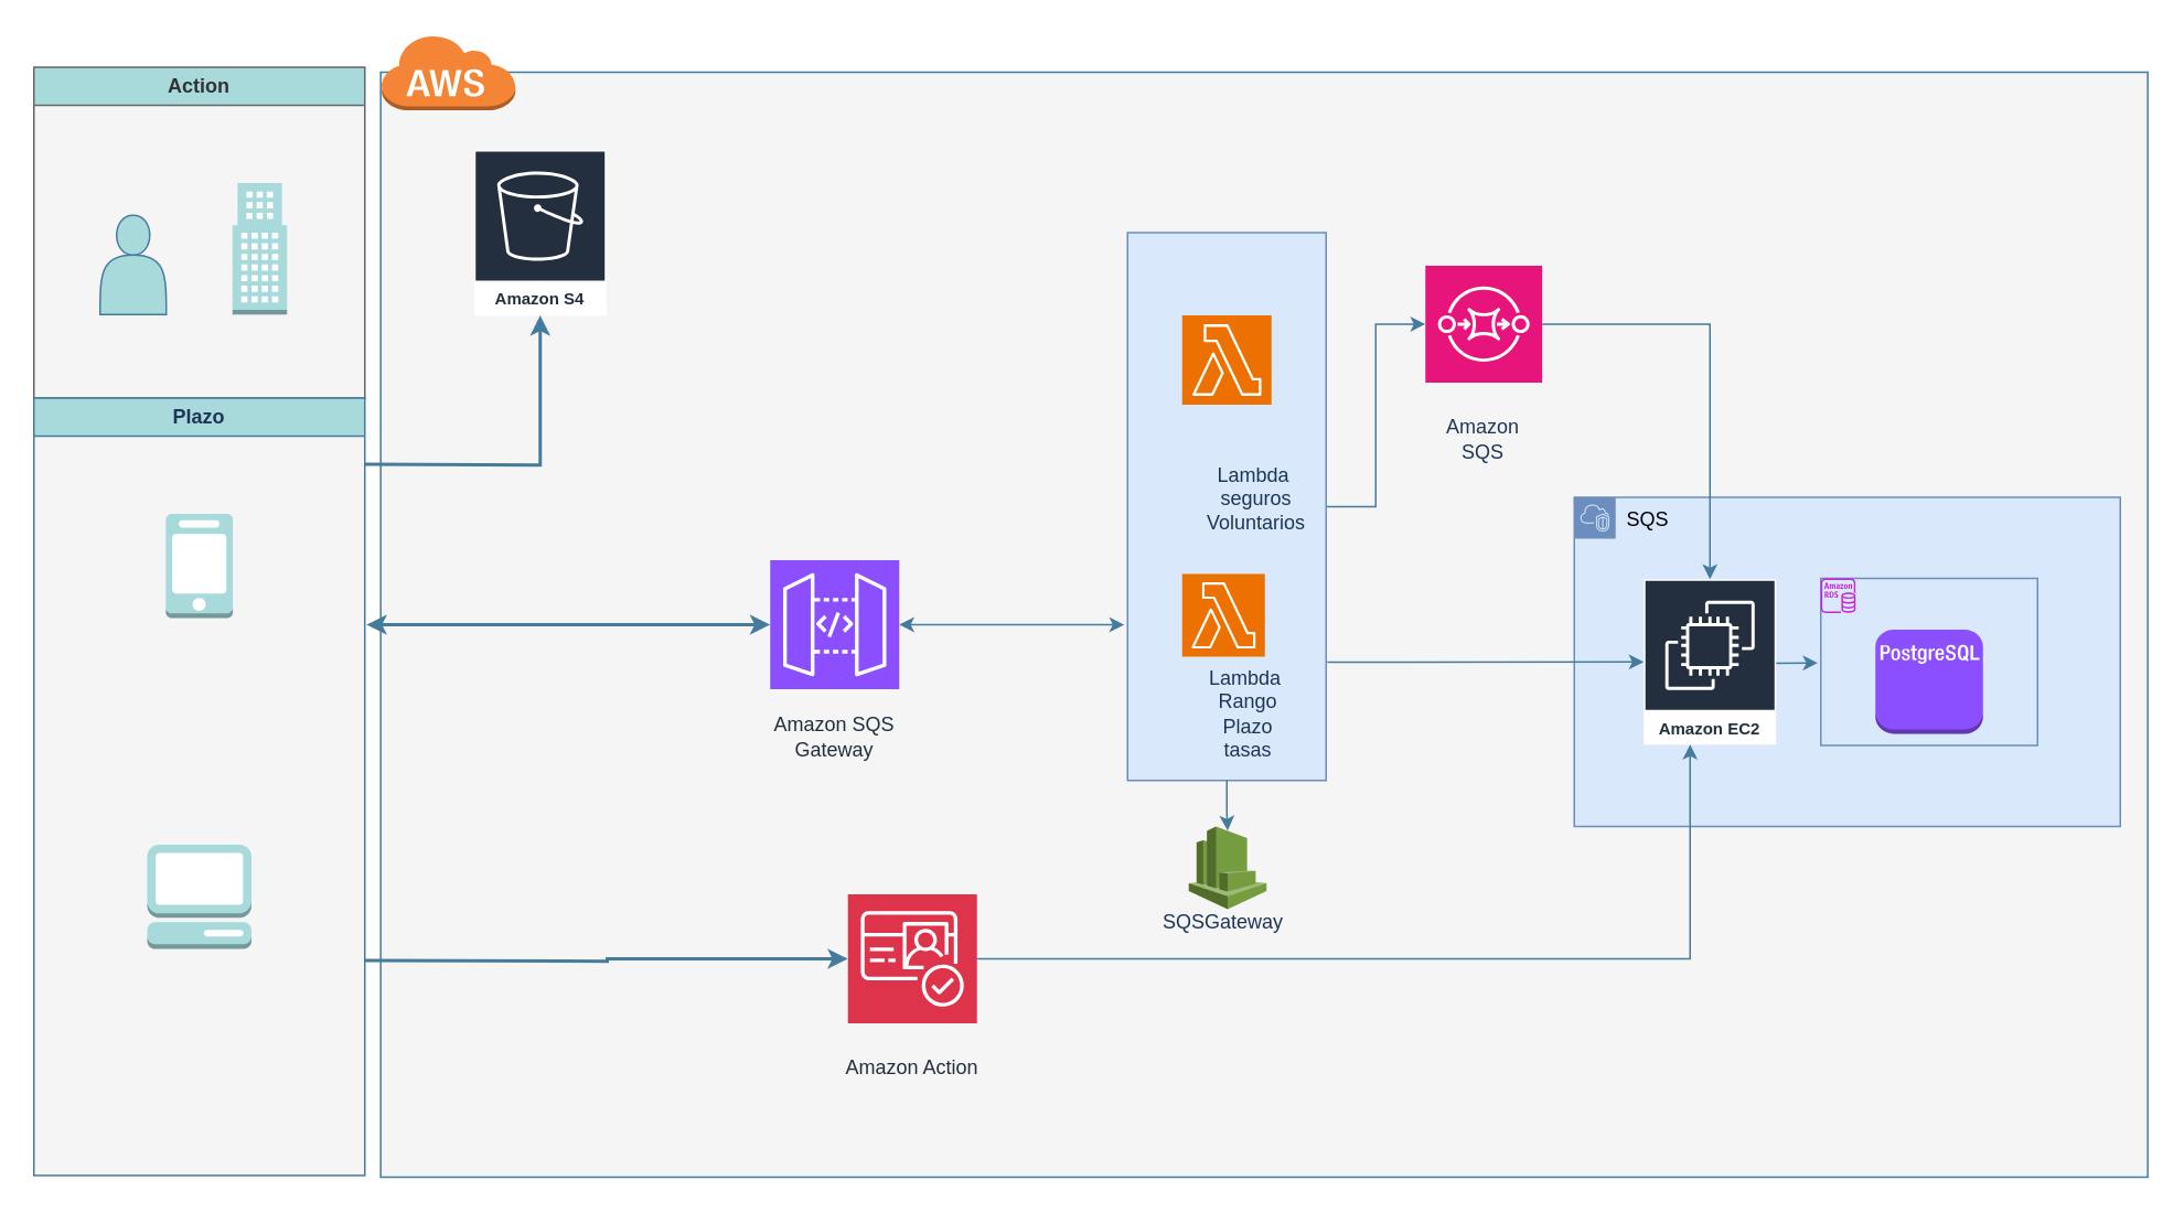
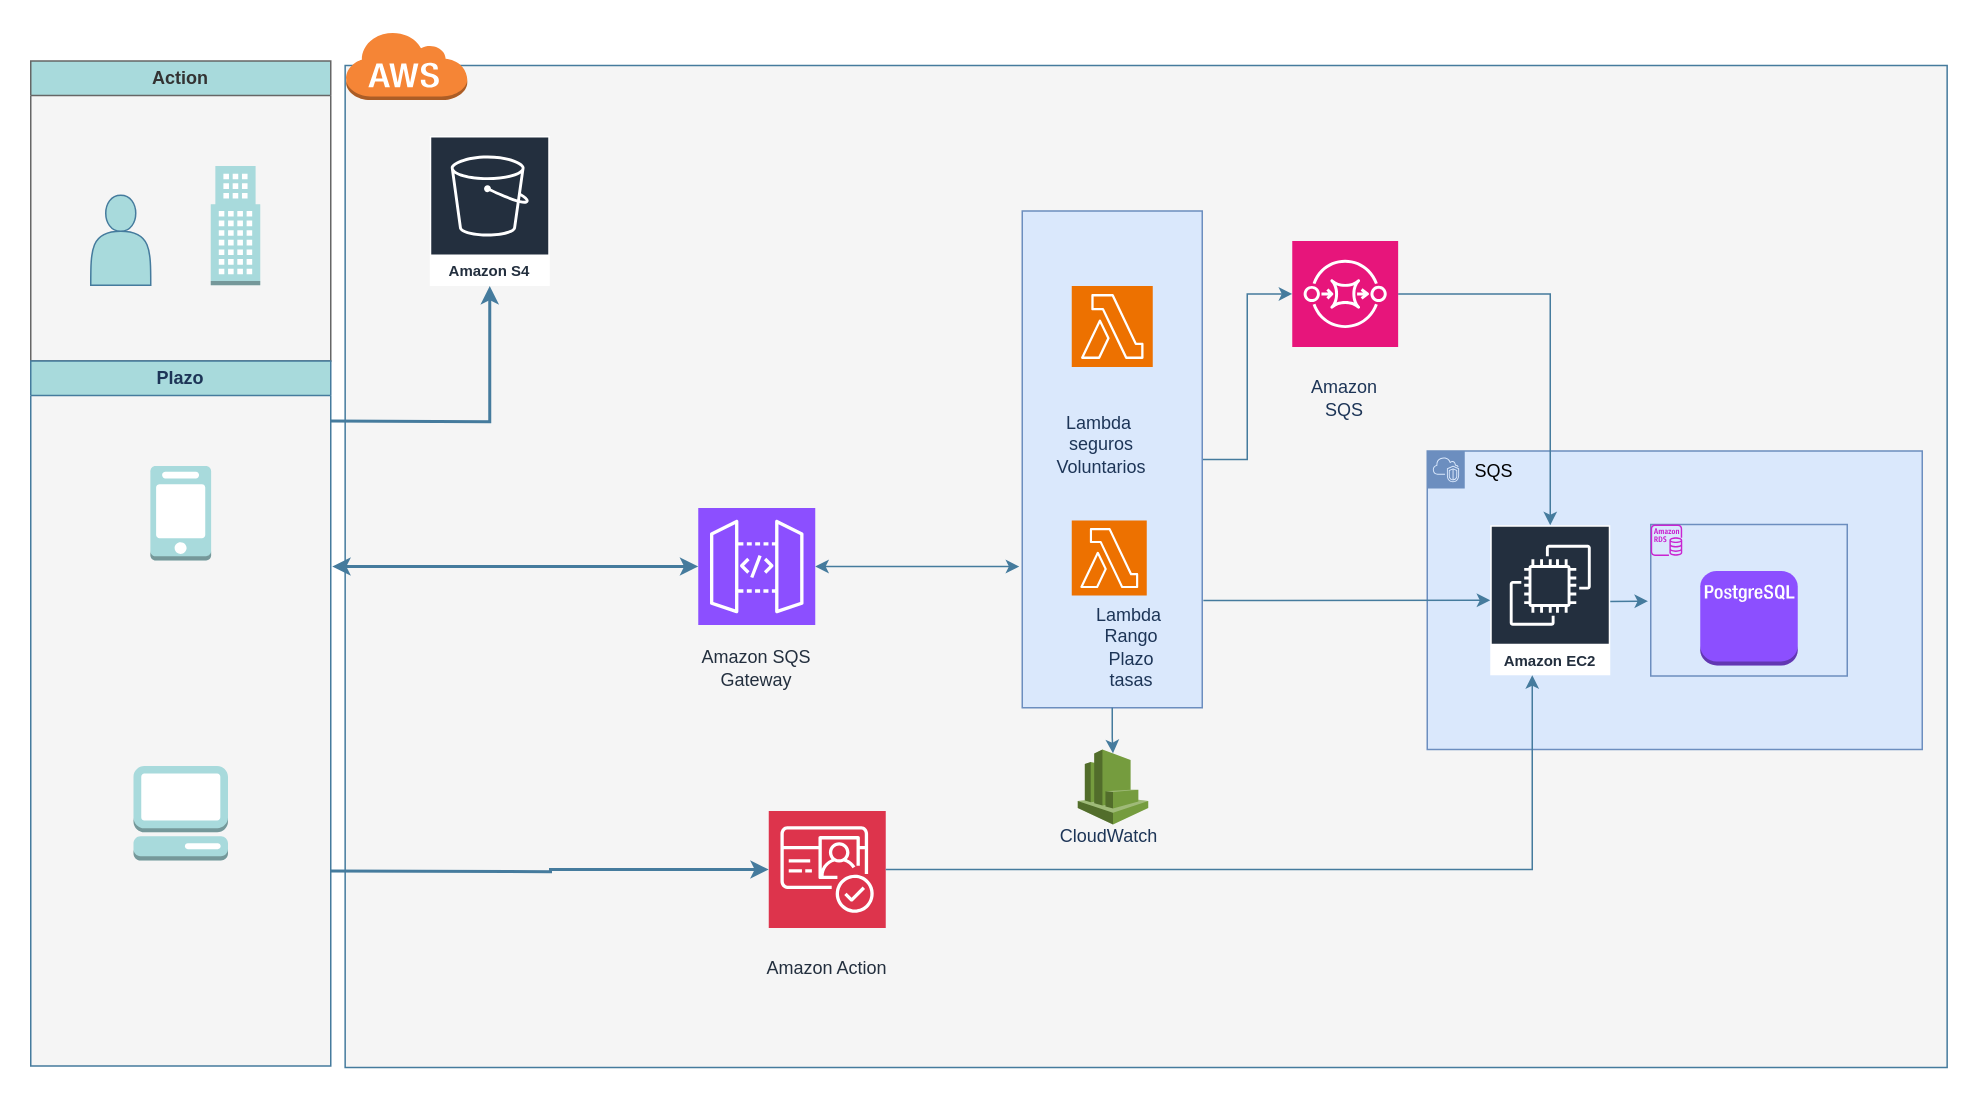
  <mxCell id="0" />
  <mxCell id="1" parent="0" />
  <mxCell id="2" value="" style="rounded=0;arcSize=10;dashed=0;fillColor=#f5f5f5;strokeWidth=1;strokeColor=#457B9D;fontColor=#333333;" vertex="1" parent="1"><mxGeometry x="229.6" y="43" width="1068" height="668" as="geometry" /></mxCell>
  <mxCell id="3" value="Action" style="swimlane;whiteSpace=wrap;html=1;fillColor=#A8DADC;fontColor=#333333;strokeColor=#666666;fillStyle=solid;labelBackgroundColor=none;rounded=0;swimlaneFillColor=#F5F5F5;swimlaneLine=1;" vertex="1" parent="1"><mxGeometry x="20" y="40" width="200" height="200" as="geometry" /></mxCell>
  <mxCell id="4" value="" style="shape=actor;whiteSpace=wrap;html=1;fillColor=#A8DADC;strokeColor=#457B9D;labelBackgroundColor=none;fontColor=#1D3557;rounded=1;" vertex="1" parent="3"><mxGeometry x="40" y="89.5" width="40" height="60" as="geometry" /></mxCell>
  <mxCell id="5" value="" style="outlineConnect=0;dashed=0;verticalLabelPosition=bottom;verticalAlign=top;align=center;html=1;shape=mxgraph.aws3.office_building;fillColor=#A8DADC;strokeColor=#457B9D;labelBackgroundColor=none;fontColor=#1D3557;rounded=1;" vertex="1" parent="3"><mxGeometry x="120" y="70" width="33" height="79.5" as="geometry" /></mxCell>
  <mxCell id="6" style="edgeStyle=orthogonalEdgeStyle;rounded=0;orthogonalLoop=1;jettySize=auto;html=1;strokeColor=#457B9D;fontColor=#1D3557;fillColor=#A8DADC;strokeWidth=2;" edge="1" parent="1" target="17"><mxGeometry relative="1" as="geometry"><mxPoint x="220" y="280" as="sourcePoint" /><mxPoint x="350.333" y="217.6" as="targetPoint" /></mxGeometry></mxCell>
  <mxCell id="7" value="Plazo" style="swimlane;whiteSpace=wrap;html=1;labelBackgroundColor=none;fillColor=#A8DADC;strokeColor=#457B9D;fontColor=#1D3557;rounded=0;swimlaneFillColor=#F5F5F5;" vertex="1" parent="1"><mxGeometry x="20" y="240" width="200" height="470" as="geometry" /></mxCell>
  <mxCell id="8" value="" style="outlineConnect=0;dashed=0;verticalLabelPosition=bottom;verticalAlign=top;align=center;html=1;shape=mxgraph.aws3.mobile_client;fillColor=#A8DADC;labelBackgroundColor=none;strokeColor=#457B9D;fontColor=#1D3557;rounded=1;" vertex="1" parent="7"><mxGeometry x="79.75" y="70" width="40.5" height="63" as="geometry" /></mxCell>
  <mxCell id="9" value="" style="outlineConnect=0;dashed=0;verticalLabelPosition=bottom;verticalAlign=top;align=center;html=1;shape=mxgraph.aws3.management_console;fillColor=#A8DADC;labelBackgroundColor=none;strokeColor=#457B9D;fontColor=#1D3557;rounded=1;" vertex="1" parent="7"><mxGeometry x="68.5" y="270" width="63" height="63" as="geometry" /></mxCell>
  <mxCell id="10" value="" style="sketch=0;points=[[0,0,0],[0.25,0,0],[0.5,0,0],[0.75,0,0],[1,0,0],[0,1,0],[0.25,1,0],[0.5,1,0],[0.75,1,0],[1,1,0],[0,0.25,0],[0,0.5,0],[0,0.75,0],[1,0.25,0],[1,0.5,0],[1,0.75,0]];outlineConnect=0;fontColor=#232F3E;fillColor=#DD344C;strokeColor=#ffffff;dashed=0;verticalLabelPosition=bottom;verticalAlign=top;align=center;html=1;fontSize=12;fontStyle=0;aspect=fixed;shape=mxgraph.aws4.resourceIcon;resIcon=mxgraph.aws4.cognito;" vertex="1" parent="1"><mxGeometry x="512" y="540" width="78" height="78" as="geometry" /></mxCell>
  <mxCell id="11" style="edgeStyle=orthogonalEdgeStyle;rounded=0;orthogonalLoop=1;jettySize=auto;html=1;strokeColor=#457B9D;fontColor=#1D3557;fillColor=#A8DADC;strokeWidth=1;" edge="1" parent="1" source="12" target="28"><mxGeometry relative="1" as="geometry" /></mxCell>
  <mxCell id="12" value="" style="verticalLabelPosition=bottom;verticalAlign=top;html=1;shape=mxgraph.basic.rect;fillColor2=none;strokeWidth=1;size=20;indent=5;strokeColor=#6c8ebf;fillColor=#dae8fc;" vertex="1" parent="1"><mxGeometry x="681" y="140" width="120" height="331.2" as="geometry" /></mxCell>
  <mxCell id="13" value="" style="sketch=0;points=[[0,0,0],[0.25,0,0],[0.5,0,0],[0.75,0,0],[1,0,0],[0,1,0],[0.25,1,0],[0.5,1,0],[0.75,1,0],[1,1,0],[0,0.25,0],[0,0.5,0],[0,0.75,0],[1,0.25,0],[1,0.5,0],[1,0.75,0]];outlineConnect=0;fontColor=#232F3E;fillColor=#ED7100;strokeColor=#ffffff;dashed=0;verticalLabelPosition=bottom;verticalAlign=top;align=center;html=1;fontSize=12;fontStyle=0;aspect=fixed;shape=mxgraph.aws4.resourceIcon;resIcon=mxgraph.aws4.lambda;" vertex="1" parent="1"><mxGeometry x="714" y="346.4" width="50" height="50" as="geometry" /></mxCell>
  <mxCell id="14" value="" style="sketch=0;points=[[0,0,0],[0.25,0,0],[0.5,0,0],[0.75,0,0],[1,0,0],[0,1,0],[0.25,1,0],[0.5,1,0],[0.75,1,0],[1,1,0],[0,0.25,0],[0,0.5,0],[0,0.75,0],[1,0.25,0],[1,0.5,0],[1,0.75,0]];outlineConnect=0;fontColor=#232F3E;fillColor=#ED7100;strokeColor=#ffffff;dashed=0;verticalLabelPosition=bottom;verticalAlign=top;align=center;html=1;fontSize=12;fontStyle=0;aspect=fixed;shape=mxgraph.aws4.resourceIcon;resIcon=mxgraph.aws4.lambda;" vertex="1" parent="1"><mxGeometry x="714" y="190" width="54" height="54" as="geometry" /></mxCell>
  <mxCell id="15" value="" style="sketch=0;points=[[0,0,0],[0.25,0,0],[0.5,0,0],[0.75,0,0],[1,0,0],[0,1,0],[0.25,1,0],[0.5,1,0],[0.75,1,0],[1,1,0],[0,0.25,0],[0,0.5,0],[0,0.75,0],[1,0.25,0],[1,0.5,0],[1,0.75,0]];outlineConnect=0;fontColor=#232F3E;fillColor=#8C4FFF;strokeColor=#ffffff;dashed=0;verticalLabelPosition=bottom;verticalAlign=top;align=center;html=1;fontSize=12;fontStyle=0;aspect=fixed;shape=mxgraph.aws4.resourceIcon;resIcon=mxgraph.aws4.api_gateway;" vertex="1" parent="1"><mxGeometry x="465" y="338" width="78" height="78" as="geometry" /></mxCell>
  <mxCell id="16" style="edgeStyle=orthogonalEdgeStyle;rounded=0;orthogonalLoop=1;jettySize=auto;html=1;entryX=0;entryY=0.5;entryDx=0;entryDy=0;entryPerimeter=0;strokeColor=#457B9D;fontColor=#1D3557;fillColor=#A8DADC;spacing=3;strokeWidth=2;" edge="1" parent="1" target="10"><mxGeometry relative="1" as="geometry"><mxPoint x="220" y="580" as="sourcePoint" /></mxGeometry></mxCell>
  <mxCell id="17" value="Amazon S4" style="sketch=0;outlineConnect=0;fontColor=#232F3E;gradientColor=none;strokeColor=#ffffff;fillColor=#232F3E;dashed=0;verticalLabelPosition=middle;verticalAlign=bottom;align=center;html=1;whiteSpace=wrap;fontSize=10;fontStyle=1;spacing=3;shape=mxgraph.aws4.productIcon;prIcon=mxgraph.aws4.s3;" vertex="1" parent="1"><mxGeometry x="286" y="90" width="80" height="100" as="geometry" /></mxCell>
  <mxCell id="18" value="&lt;span style=&quot;color: rgb(35, 47, 62); text-wrap: nowrap;&quot;&gt;Amazon Action&lt;/span&gt;" style="text;html=1;align=center;verticalAlign=middle;whiteSpace=wrap;rounded=0;fontColor=#1D3557;" vertex="1" parent="1"><mxGeometry x="521" y="630" width="60" height="30" as="geometry" /></mxCell>
  <mxCell id="19" value="&lt;span style=&quot;color: rgb(35, 47, 62); text-wrap: nowrap;&quot;&gt;Amazon SQS&lt;/span&gt;&lt;br style=&quot;color: rgb(35, 47, 62); text-wrap: nowrap;&quot;&gt;&lt;span style=&quot;color: rgb(35, 47, 62); text-wrap: nowrap;&quot;&gt;Gateway&lt;/span&gt;" style="text;html=1;align=center;verticalAlign=middle;whiteSpace=wrap;rounded=0;fontColor=#1D3557;" vertex="1" parent="1"><mxGeometry x="474" y="430" width="60" height="30" as="geometry" /></mxCell>
- <mxCell id="20" value="Lambda&amp;nbsp;&lt;div&gt;seguros Voluntarios&lt;/div&gt;" style="text;html=1;align=center;verticalAlign=middle;whiteSpace=wrap;rounded=0;fontColor=#1D3557;" vertex="1" parent="1"><mxGeometry x="729" y="285.6" width="60" height="30" as="geometry" /></mxCell>
+ <mxCell id="20" value="Lambda&amp;nbsp;&lt;div&gt;seguros Voluntarios&lt;/div&gt;" style="text;html=1;align=center;verticalAlign=middle;whiteSpace=wrap;rounded=0;fontColor=#1D3557;" vertex="1" parent="1"><mxGeometry x="704" y="280.6" width="60" height="30" as="geometry" /></mxCell>
  <mxCell id="21" value="Lambda&amp;nbsp;&lt;div&gt;Rango Plazo tasas&lt;/div&gt;" style="text;html=1;align=center;verticalAlign=middle;whiteSpace=wrap;rounded=0;fontColor=#1D3557;" vertex="1" parent="1"><mxGeometry x="724" y="416" width="60" height="30" as="geometry" /></mxCell>
  <mxCell id="22" value="SQS" style="points=[[0,0],[0.25,0],[0.5,0],[0.75,0],[1,0],[1,0.25],[1,0.5],[1,0.75],[1,1],[0.75,1],[0.5,1],[0.25,1],[0,1],[0,0.75],[0,0.5],[0,0.25]];outlineConnect=0;html=1;whiteSpace=wrap;fontSize=12;fontStyle=0;container=1;pointerEvents=0;collapsible=0;recursiveResize=0;shape=mxgraph.aws4.group;grIcon=mxgraph.aws4.group_vpc2;strokeColor=#6c8ebf;fillColor=#dae8fc;verticalAlign=top;align=left;spacingLeft=30;dashed=0;" vertex="1" parent="1"><mxGeometry x="951" y="300" width="330" height="199" as="geometry" /></mxCell>
  <mxCell id="23" value="" style="rounded=0;whiteSpace=wrap;html=1;strokeColor=#6c8ebf;fillColor=#dae8fc;" vertex="1" parent="22"><mxGeometry x="149" y="49" width="131" height="101" as="geometry" /></mxCell>
  <mxCell id="24" value="" style="outlineConnect=0;dashed=0;verticalLabelPosition=bottom;verticalAlign=top;align=center;html=1;shape=mxgraph.aws3.postgre_sql_instance;fillColor=#8C4FFF;gradientColor=none;strokeColor=#457B9D;fontColor=#1D3557;" vertex="1" parent="22"><mxGeometry x="182" y="80" width="65" height="63" as="geometry" /></mxCell>
  <mxCell id="25" value="" style="sketch=0;outlineConnect=0;fontColor=#232F3E;gradientColor=none;fillColor=#C925D1;strokeColor=none;dashed=0;verticalLabelPosition=bottom;verticalAlign=top;align=center;html=1;fontSize=12;fontStyle=0;aspect=fixed;pointerEvents=1;shape=mxgraph.aws4.rds_instance;" vertex="1" parent="22"><mxGeometry x="149" y="49" width="21" height="21" as="geometry" /></mxCell>
  <mxCell id="26" value="" style="endArrow=classic;html=1;rounded=0;strokeColor=#457B9D;fontColor=#1D3557;fillColor=#A8DADC;entryX=-0.014;entryY=0.506;entryDx=0;entryDy=0;entryPerimeter=0;" edge="1" parent="22" target="23"><mxGeometry width="50" height="50" relative="1" as="geometry"><mxPoint x="101" y="100.482" as="sourcePoint" /><mxPoint x="150.254" y="98.514" as="targetPoint" /></mxGeometry></mxCell>
  <mxCell id="27" style="edgeStyle=orthogonalEdgeStyle;rounded=0;orthogonalLoop=1;jettySize=auto;html=1;exitX=1;exitY=0.5;exitDx=0;exitDy=0;exitPerimeter=0;strokeColor=#457B9D;fontColor=#1D3557;fillColor=#A8DADC;" edge="1" parent="1" source="28" target="33"><mxGeometry relative="1" as="geometry" /></mxCell>
  <mxCell id="28" value="" style="sketch=0;points=[[0,0,0],[0.25,0,0],[0.5,0,0],[0.75,0,0],[1,0,0],[0,1,0],[0.25,1,0],[0.5,1,0],[0.75,1,0],[1,1,0],[0,0.25,0],[0,0.5,0],[0,0.75,0],[1,0.25,0],[1,0.5,0],[1,0.75,0]];outlineConnect=0;fontColor=#232F3E;fillColor=#E7157B;strokeColor=#ffffff;dashed=0;verticalLabelPosition=bottom;verticalAlign=top;align=center;html=1;fontSize=12;fontStyle=0;aspect=fixed;shape=mxgraph.aws4.resourceIcon;resIcon=mxgraph.aws4.sqs;" vertex="1" parent="1"><mxGeometry x="861" y="160" width="70.6" height="70.6" as="geometry" /></mxCell>
  <mxCell id="29" value="Amazon SQS" style="text;html=1;align=center;verticalAlign=middle;whiteSpace=wrap;rounded=0;fontColor=#1D3557;" vertex="1" parent="1"><mxGeometry x="866.3" y="250" width="60" height="30" as="geometry" /></mxCell>
  <mxCell id="30" value="" style="endArrow=classic;startArrow=classic;html=1;rounded=0;strokeColor=#457B9D;fontColor=#1D3557;fillColor=#A8DADC;strokeWidth=1;" edge="1" parent="1" source="15"><mxGeometry width="50" height="50" relative="1" as="geometry"><mxPoint x="474" y="430" as="sourcePoint" /><mxPoint x="679" y="377" as="targetPoint" /></mxGeometry></mxCell>
  <mxCell id="31" value="" style="endArrow=classic;startArrow=classic;html=1;rounded=0;strokeColor=#457B9D;fontColor=#1D3557;fillColor=#A8DADC;entryX=0;entryY=0.5;entryDx=0;entryDy=0;entryPerimeter=0;strokeWidth=2;" edge="1" parent="1" target="15"><mxGeometry width="50" height="50" relative="1" as="geometry"><mxPoint x="221" y="377" as="sourcePoint" /><mxPoint x="449" y="320.855" as="targetPoint" /></mxGeometry></mxCell>
  <mxCell id="32" value="" style="dashed=0;html=1;shape=mxgraph.aws3.cloud;fillColor=#F58536;gradientColor=none;dashed=0;strokeColor=#457B9D;fontColor=#1D3557;" vertex="1" parent="1"><mxGeometry x="229.6" y="20" width="81.4" height="46" as="geometry" /></mxCell>
  <mxCell id="33" value="Amazon EC2" style="sketch=0;outlineConnect=0;fontColor=#232F3E;gradientColor=none;strokeColor=#ffffff;fillColor=#232F3E;dashed=0;verticalLabelPosition=middle;verticalAlign=bottom;align=center;html=1;whiteSpace=wrap;fontSize=10;fontStyle=1;spacing=3;shape=mxgraph.aws4.productIcon;prIcon=mxgraph.aws4.ec2;" vertex="1" parent="1"><mxGeometry x="993" y="349.5" width="80" height="100" as="geometry" /></mxCell>
  <mxCell id="34" value="" style="endArrow=classic;html=1;rounded=0;strokeColor=#457B9D;fontColor=#1D3557;fillColor=#A8DADC;exitX=1.006;exitY=0.784;exitDx=0;exitDy=0;exitPerimeter=0;" edge="1" parent="1" source="12" target="33"><mxGeometry width="50" height="50" relative="1" as="geometry"><mxPoint x="931" y="320" as="sourcePoint" /><mxPoint x="981" y="270" as="targetPoint" /></mxGeometry></mxCell>
  <mxCell id="35" style="edgeStyle=orthogonalEdgeStyle;rounded=0;orthogonalLoop=1;jettySize=auto;html=1;exitX=1;exitY=0.5;exitDx=0;exitDy=0;exitPerimeter=0;strokeColor=#457B9D;fontColor=#1D3557;fillColor=#A8DADC;" edge="1" parent="1" source="10" target="33"><mxGeometry relative="1" as="geometry"><Array as="points"><mxPoint x="1021" y="579" /></Array></mxGeometry></mxCell>
  <mxCell id="36" value="" style="outlineConnect=0;dashed=0;verticalLabelPosition=bottom;verticalAlign=top;align=center;html=1;shape=mxgraph.aws3.cloudwatch;fillColor=#759C3E;gradientColor=none;strokeColor=#457B9D;fontColor=#1D3557;" vertex="1" parent="1"><mxGeometry x="718" y="499" width="47" height="50" as="geometry" /></mxCell>
  <mxCell id="37" style="edgeStyle=orthogonalEdgeStyle;rounded=0;orthogonalLoop=1;jettySize=auto;html=1;entryX=0.5;entryY=0.05;entryDx=0;entryDy=0;entryPerimeter=0;strokeColor=#457B9D;fontColor=#1D3557;fillColor=#A8DADC;" edge="1" parent="1" source="12" target="36"><mxGeometry relative="1" as="geometry" /></mxCell>
- <mxCell id="38" value="SQSGateway" style="text;html=1;align=center;verticalAlign=middle;whiteSpace=wrap;rounded=0;fontColor=#1D3557;" vertex="1" parent="1"><mxGeometry x="709" y="542" width="60" height="30" as="geometry" /></mxCell>
+ <mxCell id="38" value="CloudWatch" style="text;html=1;align=center;verticalAlign=middle;whiteSpace=wrap;rounded=0;fontColor=#1D3557;" vertex="1" parent="1"><mxGeometry x="709" y="542" width="60" height="30" as="geometry" /></mxCell>
